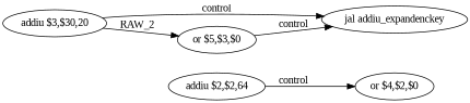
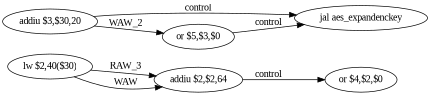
  digraph {
    fontname="Liberation Serif"
    rankdir=LR
    node [fontname="Liberation Serif" shape=ellipse]
    edge [fontname="Liberation Serif"]
+   n1 [label="lw $2,40($30)"]
    n2 [label="addiu $2,$2,64"]
    n3 [label="or $4,$2,$0"]
-   n4 [label="jal addiu_expandenckey"]
+   n4 [label="jal aes_expandenckey"]
    n5 [label="addiu $3,$30,20"]
    n6 [label="or $5,$3,$0"]
+   n1 -> n2 [label=RAW_3]
+   n1 -> n2 [label=WAW]
    n2 -> n3 [label=control]
    n5 -> n4 [label=control]
-   n5 -> n6 [label=RAW_2]
+   n5 -> n6 [label=WAW_2]
    n6 -> n4 [label=control]
  }
